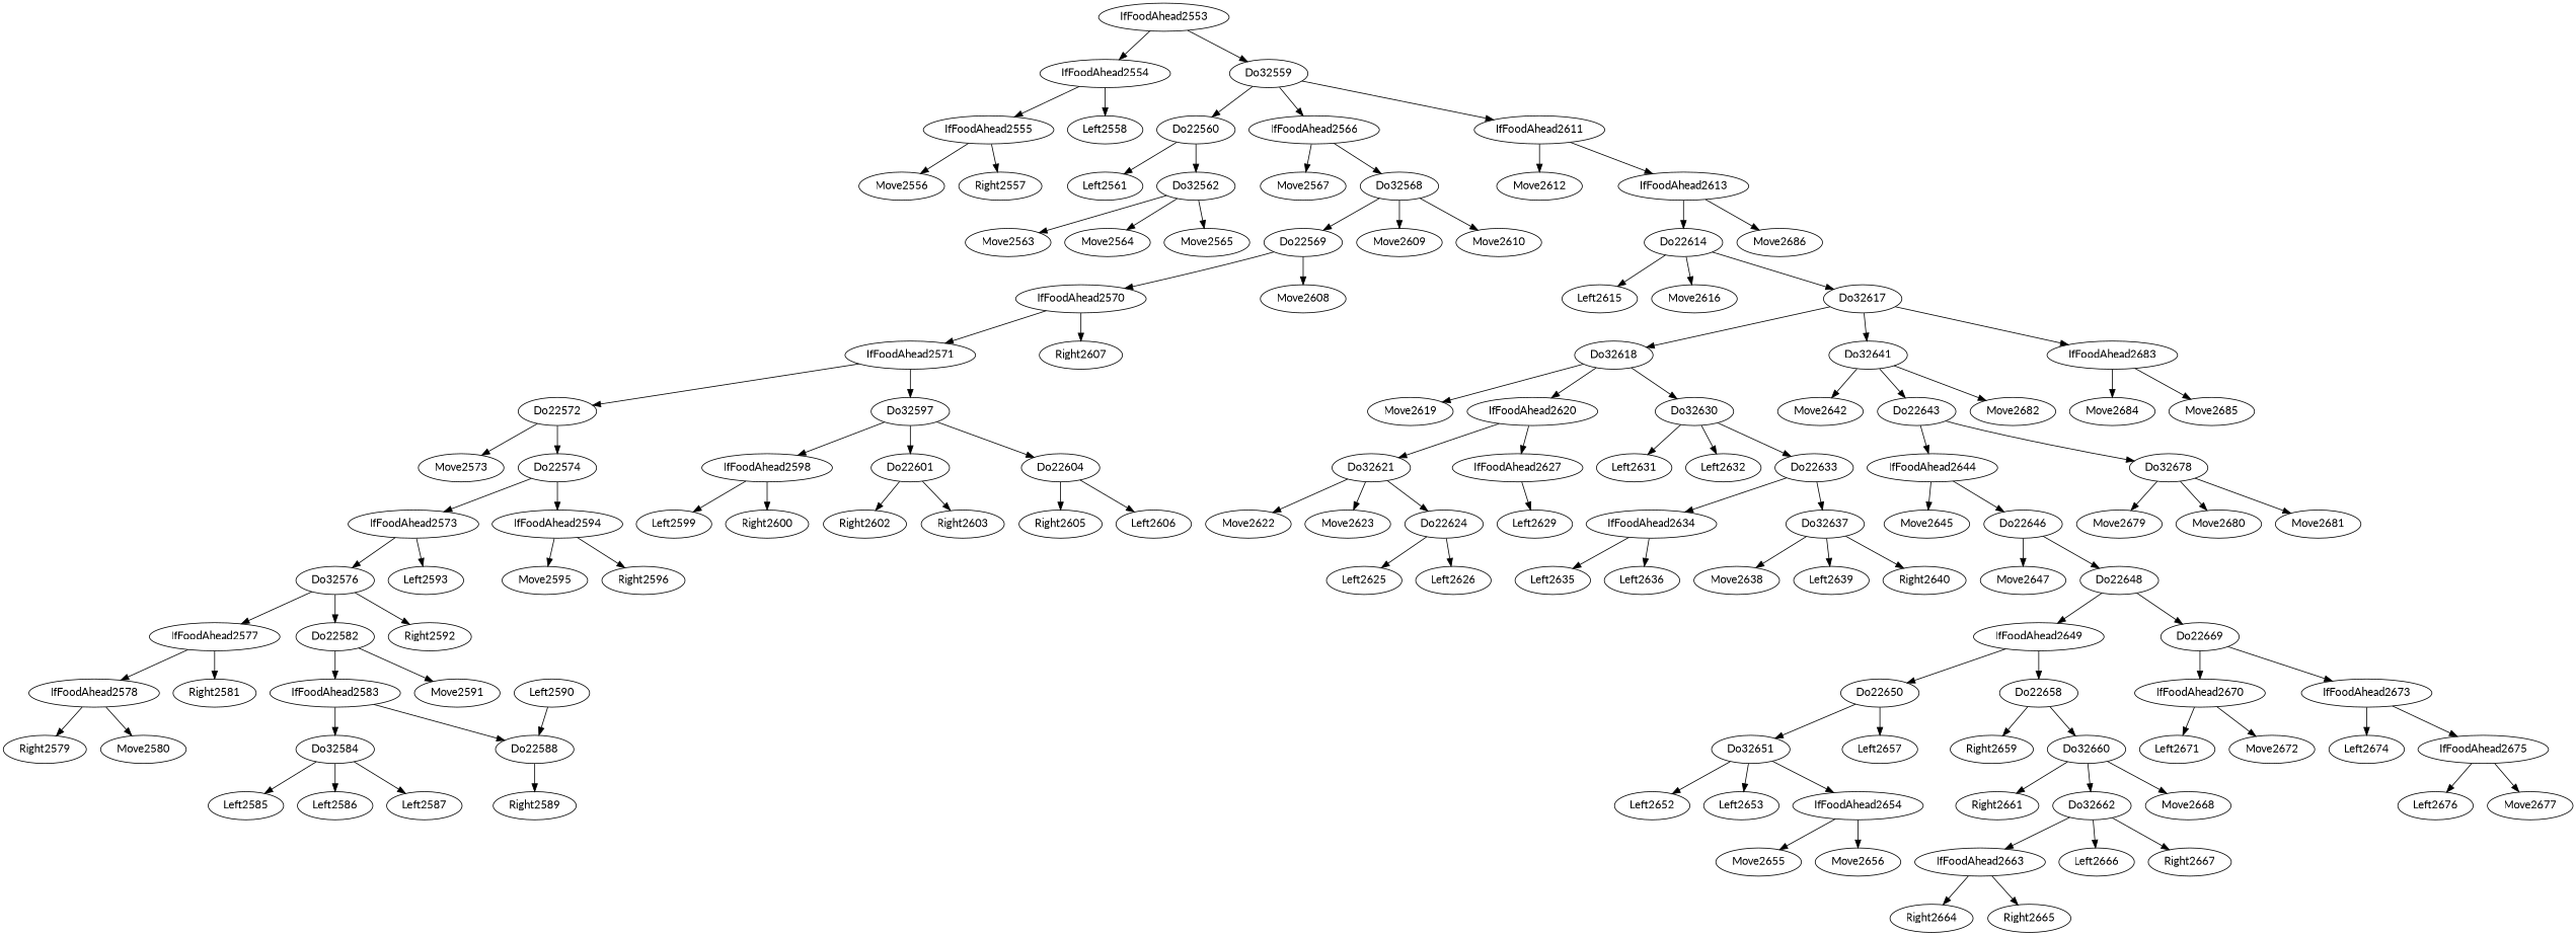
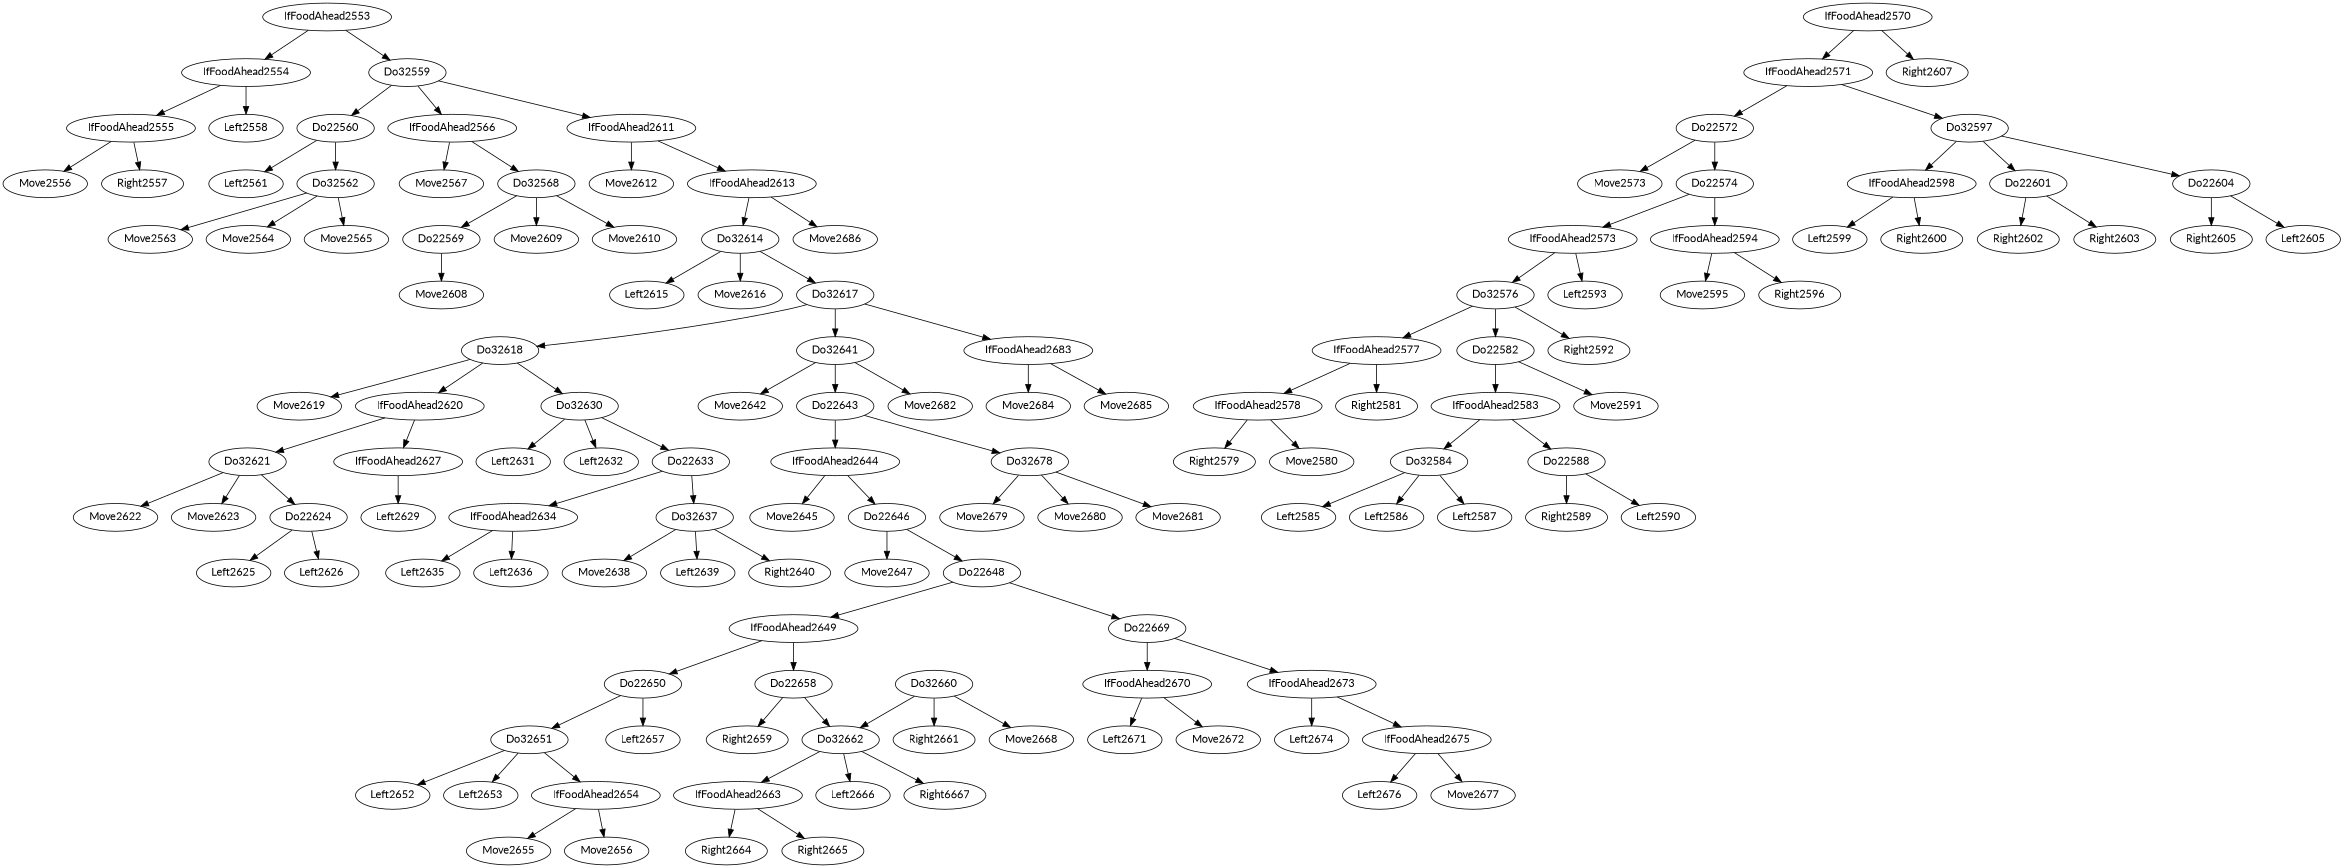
  digraph {
    fontname=Lato
    node [fontname=Lato]
    edge [fontname=Lato]
    IfFoodAhead2555
    Move2556
    Right2557
    IfFoodAhead2554
    Left2558
    IfFoodAhead2553
    Do32559
    Do22560
    IfFoodAhead2566
    IfFoodAhead2611
    Left2561
    Do32562
    Move2563
    Move2564
    Move2565
    Move2567
    Do32568
    Move2612
    IfFoodAhead2613
    Do22569
    Move2609
    Move2610
    Do22572
    Move2573
    Do22574
    n26 [label=IfFoodAhead2573]
    IfFoodAhead2594
    IfFoodAhead2578
    Right2579
    Move2580
    IfFoodAhead2577
    Right2581
    Do32576
    Do22582
    Right2592
    IfFoodAhead2583
    Move2591
    Do32584
    Left2585
    Left2586
    Left2587
    Do22588
    Right2589
    Left2590
    Left2593
    Move2595
    Right2596
    IfFoodAhead2571
    Do32597
    IfFoodAhead2598
    Do22601
    Do22604
    Left2599
    Right2600
    Right2602
    Right2603
    Right2605
-   Left2606
+   Left2606 [label=Left2605]
    IfFoodAhead2570
    Right2607
    Move2608
-   Do32614 [label=Do22614]
+   Do32614
    Move2686
    Left2615
    Move2616
    Do32617
    Do32618
    Do32641
    IfFoodAhead2683
    Move2619
    IfFoodAhead2620
    Do32630
    Do32621
    IfFoodAhead2627
    Left2631
    Left2632
    Do22633
    Move2622
    Move2623
    Do22624
    Left2625
    Left2626
    Left2629
    IfFoodAhead2634
    Do32637
    Left2635
    Left2636
    Move2638
    Left2639
    Right2640
    Move2642
    Do22643
    Move2682
    Move2684
    Move2685
    IfFoodAhead2644
    Do32678
    Move2645
    Do22646
    Move2647
    Do22648
    IfFoodAhead2649
    Do22669
    Do32651
    Left2652
    Left2653
    IfFoodAhead2654
    Move2655
    Move2656
    Do22650
    Left2657
    Do22658
    Right2659
    Do32660
    Right2661
    Do32662
    Move2668
    IfFoodAhead2663
    Left2666
-   Right2667
+   Right2667 [label=Right6667]
    Right2664
    Right2665
    IfFoodAhead2670
    IfFoodAhead2673
    Left2671
    Move2672
    Left2674
    IfFoodAhead2675
    Left2676
    Move2677
    Move2679
    Move2680
    Move2681
    IfFoodAhead2555 -> Move2556
    IfFoodAhead2555 -> Right2557
    IfFoodAhead2554 -> IfFoodAhead2555
    IfFoodAhead2554 -> Left2558
    IfFoodAhead2553 -> IfFoodAhead2554
    IfFoodAhead2553 -> Do32559
    Do32559 -> Do22560
    Do32559 -> IfFoodAhead2566
    Do32559 -> IfFoodAhead2611
    Do22560 -> Left2561
    Do22560 -> Do32562
    IfFoodAhead2566 -> Move2567
    IfFoodAhead2566 -> Do32568
    IfFoodAhead2611 -> Move2612
    IfFoodAhead2611 -> IfFoodAhead2613
    Do32562 -> Move2563
    Do32562 -> Move2564
    Do32562 -> Move2565
    Do32568 -> Do22569
    Do32568 -> Move2609
    Do32568 -> Move2610
    IfFoodAhead2613 -> Do32614
    IfFoodAhead2613 -> Move2686
-   Do22569 -> IfFoodAhead2570
    Do22569 -> Move2608
    Do22572 -> Move2573
    Do22572 -> Do22574
    Do22574 -> n26
    Do22574 -> IfFoodAhead2594
    n26 -> Do32576
    n26 -> Left2593
    IfFoodAhead2594 -> Move2595
    IfFoodAhead2594 -> Right2596
    IfFoodAhead2578 -> Right2579
    IfFoodAhead2578 -> Move2580
    IfFoodAhead2577 -> IfFoodAhead2578
    IfFoodAhead2577 -> Right2581
    Do32576 -> IfFoodAhead2577
    Do32576 -> Do22582
    Do32576 -> Right2592
    Do22582 -> IfFoodAhead2583
    Do22582 -> Move2591
    IfFoodAhead2583 -> Do32584
    IfFoodAhead2583 -> Do22588
    Do32584 -> Left2585
    Do32584 -> Left2586
    Do32584 -> Left2587
    Do22588 -> Right2589
-   Left2590 -> Do22588
+   Do22588 -> Left2590
    IfFoodAhead2571 -> Do22572
    IfFoodAhead2571 -> Do32597
    Do32597 -> IfFoodAhead2598
    Do32597 -> Do22601
    Do32597 -> Do22604
    IfFoodAhead2598 -> Left2599
    IfFoodAhead2598 -> Right2600
    Do22601 -> Right2602
    Do22601 -> Right2603
    Do22604 -> Right2605
    Do22604 -> Left2606
    IfFoodAhead2570 -> IfFoodAhead2571
    IfFoodAhead2570 -> Right2607
    Do32614 -> Left2615
    Do32614 -> Move2616
    Do32614 -> Do32617
    Do32617 -> Do32618
    Do32617 -> Do32641
    Do32617 -> IfFoodAhead2683
    Do32618 -> Move2619
    Do32618 -> IfFoodAhead2620
    Do32618 -> Do32630
    Do32641 -> Move2642
    Do32641 -> Do22643
    Do32641 -> Move2682
    IfFoodAhead2683 -> Move2684
    IfFoodAhead2683 -> Move2685
    IfFoodAhead2620 -> Do32621
    IfFoodAhead2620 -> IfFoodAhead2627
    Do32630 -> Left2631
    Do32630 -> Left2632
    Do32630 -> Do22633
    Do32621 -> Move2622
    Do32621 -> Move2623
    Do32621 -> Do22624
    IfFoodAhead2627 -> Left2629
    Do22633 -> IfFoodAhead2634
    Do22633 -> Do32637
    Do22624 -> Left2625
    Do22624 -> Left2626
    IfFoodAhead2634 -> Left2635
    IfFoodAhead2634 -> Left2636
    Do32637 -> Move2638
    Do32637 -> Left2639
    Do32637 -> Right2640
    Do22643 -> IfFoodAhead2644
    Do22643 -> Do32678
    IfFoodAhead2644 -> Move2645
    IfFoodAhead2644 -> Do22646
    Do32678 -> Move2679
    Do32678 -> Move2680
    Do32678 -> Move2681
    Do22646 -> Move2647
    Do22646 -> Do22648
    Do22648 -> IfFoodAhead2649
    Do22648 -> Do22669
    IfFoodAhead2649 -> Do22650
    IfFoodAhead2649 -> Do22658
    Do22669 -> IfFoodAhead2670
    Do22669 -> IfFoodAhead2673
    Do32651 -> Left2652
    Do32651 -> Left2653
    Do32651 -> IfFoodAhead2654
    IfFoodAhead2654 -> Move2655
    IfFoodAhead2654 -> Move2656
    Do22650 -> Do32651
    Do22650 -> Left2657
    Do22658 -> Right2659
-   Do22658 -> Do32660
+   Do22658 -> Do32662
    Do32660 -> Right2661
    Do32660 -> Do32662
    Do32660 -> Move2668
    Do32662 -> IfFoodAhead2663
    Do32662 -> Left2666
    Do32662 -> Right2667
    IfFoodAhead2663 -> Right2664
    IfFoodAhead2663 -> Right2665
    IfFoodAhead2670 -> Left2671
    IfFoodAhead2670 -> Move2672
    IfFoodAhead2673 -> Left2674
    IfFoodAhead2673 -> IfFoodAhead2675
    IfFoodAhead2675 -> Left2676
    IfFoodAhead2675 -> Move2677
  }
